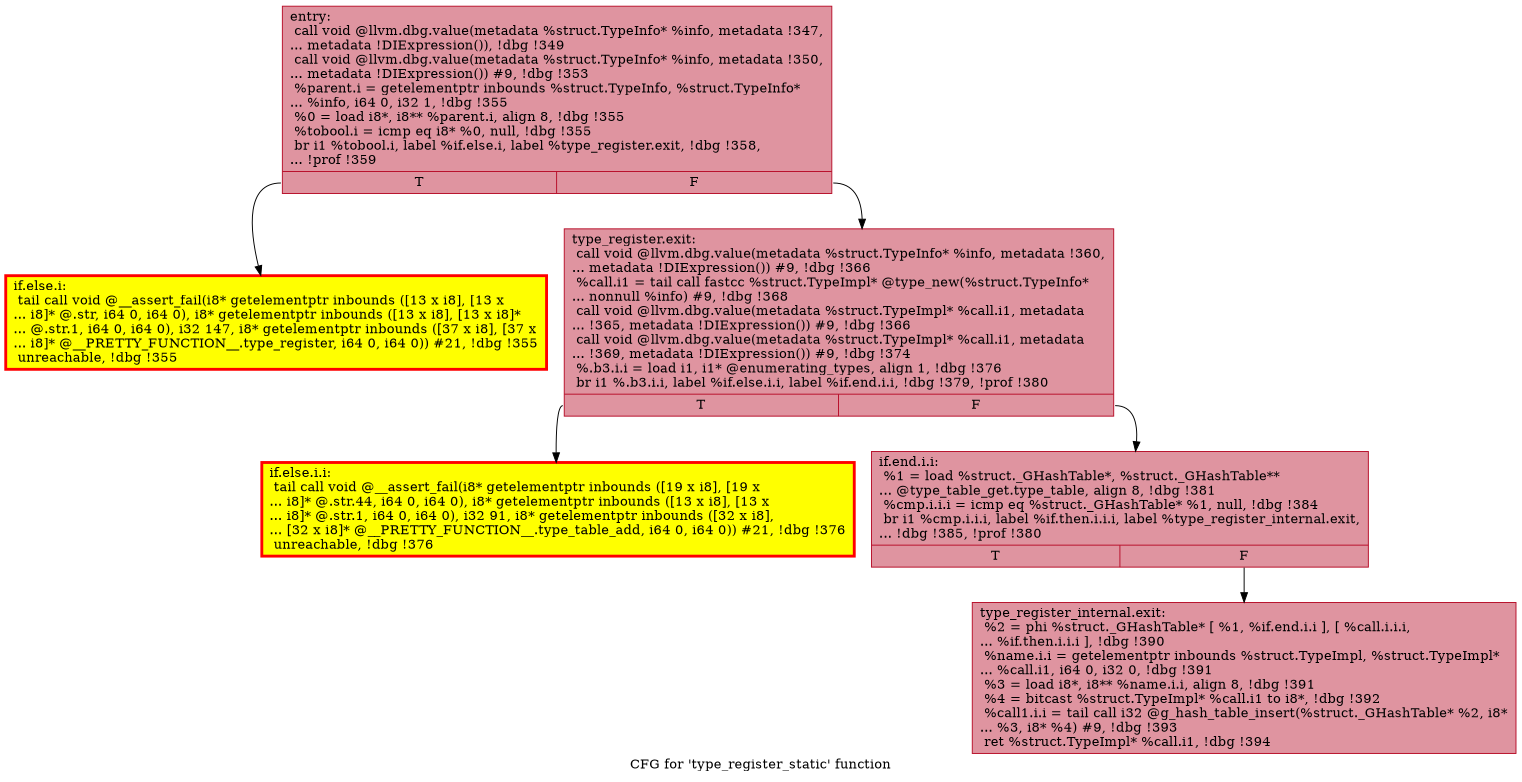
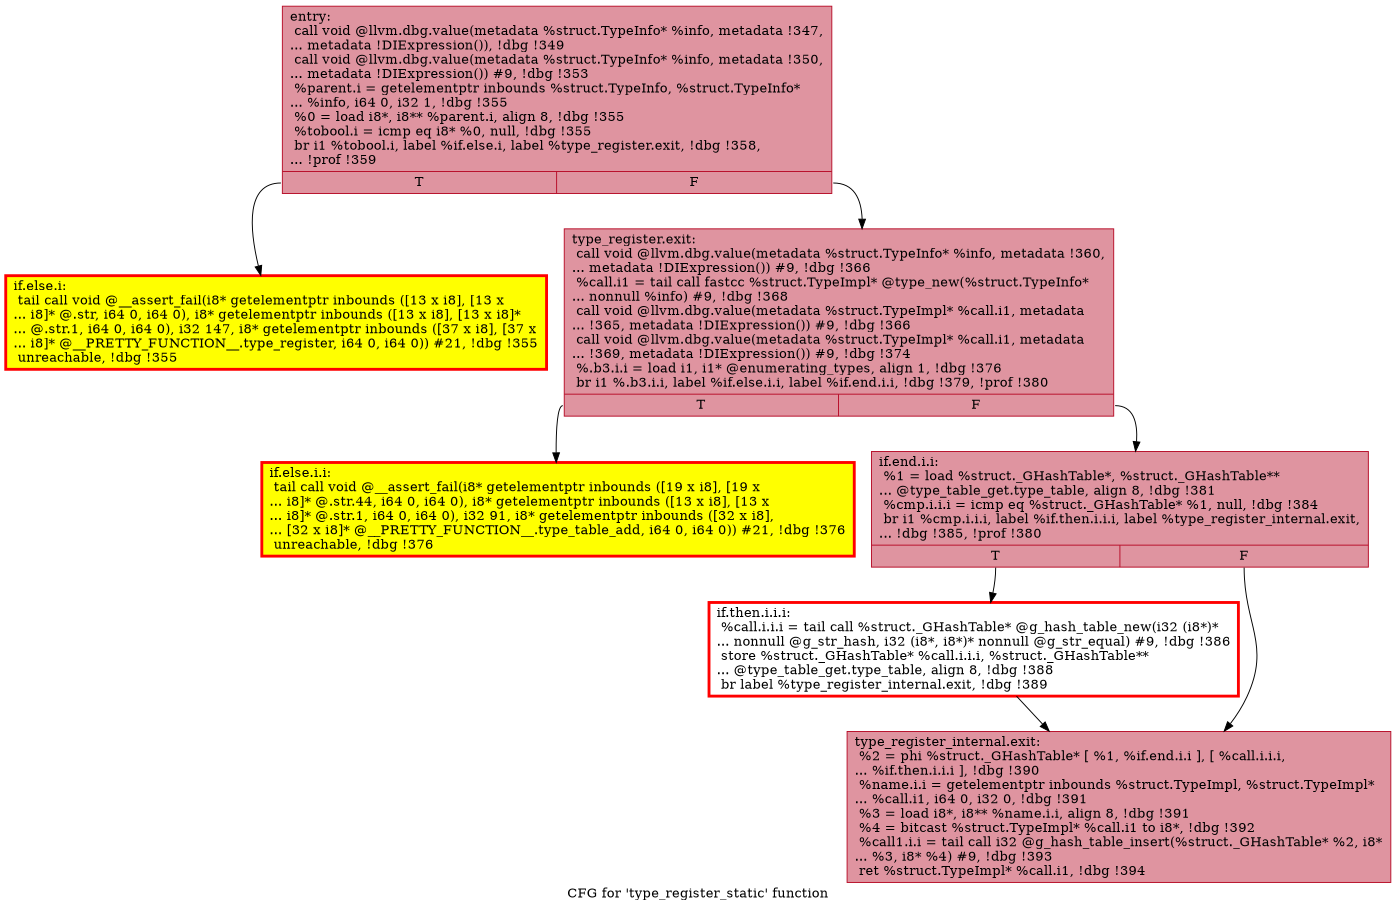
  digraph {
    label="CFG for 'type_register_static' function"
    node [color="#b70d28ff" fillcolor="#b70d2870" shape=record style=filled]
    edge [tailport=s0]
    n1 [label="{entry:\l  call void @llvm.dbg.value(metadata %struct.TypeInfo* %info, metadata !347,\l... metadata !DIExpression()), !dbg !349\l  call void @llvm.dbg.value(metadata %struct.TypeInfo* %info, metadata !350,\l... metadata !DIExpression()) #9, !dbg !353\l  %parent.i = getelementptr inbounds %struct.TypeInfo, %struct.TypeInfo*\l... %info, i64 0, i32 1, !dbg !355\l  %0 = load i8*, i8** %parent.i, align 8, !dbg !355\l  %tobool.i = icmp eq i8* %0, null, !dbg !355\l  br i1 %tobool.i, label %if.else.i, label %type_register.exit, !dbg !358,\l... !prof !359\l|{<s0>T|<s1>F}}"]
    n2 [color=red fillcolor=yellow label="{if.else.i:                                        \l  tail call void @__assert_fail(i8* getelementptr inbounds ([13 x i8], [13 x\l... i8]* @.str, i64 0, i64 0), i8* getelementptr inbounds ([13 x i8], [13 x i8]*\l... @.str.1, i64 0, i64 0), i32 147, i8* getelementptr inbounds ([37 x i8], [37 x\l... i8]* @__PRETTY_FUNCTION__.type_register, i64 0, i64 0)) #21, !dbg !355\l  unreachable, !dbg !355\l}" penwidth=3.0]
    n3 [label="{type_register.exit:                               \l  call void @llvm.dbg.value(metadata %struct.TypeInfo* %info, metadata !360,\l... metadata !DIExpression()) #9, !dbg !366\l  %call.i1 = tail call fastcc %struct.TypeImpl* @type_new(%struct.TypeInfo*\l... nonnull %info) #9, !dbg !368\l  call void @llvm.dbg.value(metadata %struct.TypeImpl* %call.i1, metadata\l... !365, metadata !DIExpression()) #9, !dbg !366\l  call void @llvm.dbg.value(metadata %struct.TypeImpl* %call.i1, metadata\l... !369, metadata !DIExpression()) #9, !dbg !374\l  %.b3.i.i = load i1, i1* @enumerating_types, align 1, !dbg !376\l  br i1 %.b3.i.i, label %if.else.i.i, label %if.end.i.i, !dbg !379, !prof !380\l|{<s0>T|<s1>F}}"]
    n4 [color=red fillcolor=yellow label="{if.else.i.i:                                      \l  tail call void @__assert_fail(i8* getelementptr inbounds ([19 x i8], [19 x\l... i8]* @.str.44, i64 0, i64 0), i8* getelementptr inbounds ([13 x i8], [13 x\l... i8]* @.str.1, i64 0, i64 0), i32 91, i8* getelementptr inbounds ([32 x i8],\l... [32 x i8]* @__PRETTY_FUNCTION__.type_table_add, i64 0, i64 0)) #21, !dbg !376\l  unreachable, !dbg !376\l}" penwidth=3.0]
    n5 [label="{if.end.i.i:                                       \l  %1 = load %struct._GHashTable*, %struct._GHashTable**\l... @type_table_get.type_table, align 8, !dbg !381\l  %cmp.i.i.i = icmp eq %struct._GHashTable* %1, null, !dbg !384\l  br i1 %cmp.i.i.i, label %if.then.i.i.i, label %type_register_internal.exit,\l... !dbg !385, !prof !380\l|{<s0>T|<s1>F}}"]
+   n6 [color=red label="{if.then.i.i.i:                                    \l  %call.i.i.i = tail call %struct._GHashTable* @g_hash_table_new(i32 (i8*)*\l... nonnull @g_str_hash, i32 (i8*, i8*)* nonnull @g_str_equal) #9, !dbg !386\l  store %struct._GHashTable* %call.i.i.i, %struct._GHashTable**\l... @type_table_get.type_table, align 8, !dbg !388\l  br label %type_register_internal.exit, !dbg !389\l}" penwidth=3.0 fillcolor="" style=""]
    n7 [label="{type_register_internal.exit:                      \l  %2 = phi %struct._GHashTable* [ %1, %if.end.i.i ], [ %call.i.i.i,\l... %if.then.i.i.i ], !dbg !390\l  %name.i.i = getelementptr inbounds %struct.TypeImpl, %struct.TypeImpl*\l... %call.i1, i64 0, i32 0, !dbg !391\l  %3 = load i8*, i8** %name.i.i, align 8, !dbg !391\l  %4 = bitcast %struct.TypeImpl* %call.i1 to i8*, !dbg !392\l  %call1.i.i = tail call i32 @g_hash_table_insert(%struct._GHashTable* %2, i8*\l... %3, i8* %4) #9, !dbg !393\l  ret %struct.TypeImpl* %call.i1, !dbg !394\l}"]
    n1 -> n2
    n1 -> n3 [tailport=s1]
    n3 -> n4
    n3 -> n5 [tailport=s1]
+   n5 -> n6
    n5 -> n7 [tailport=s1]
+   n6 -> n7 [tailport=""]
  }
